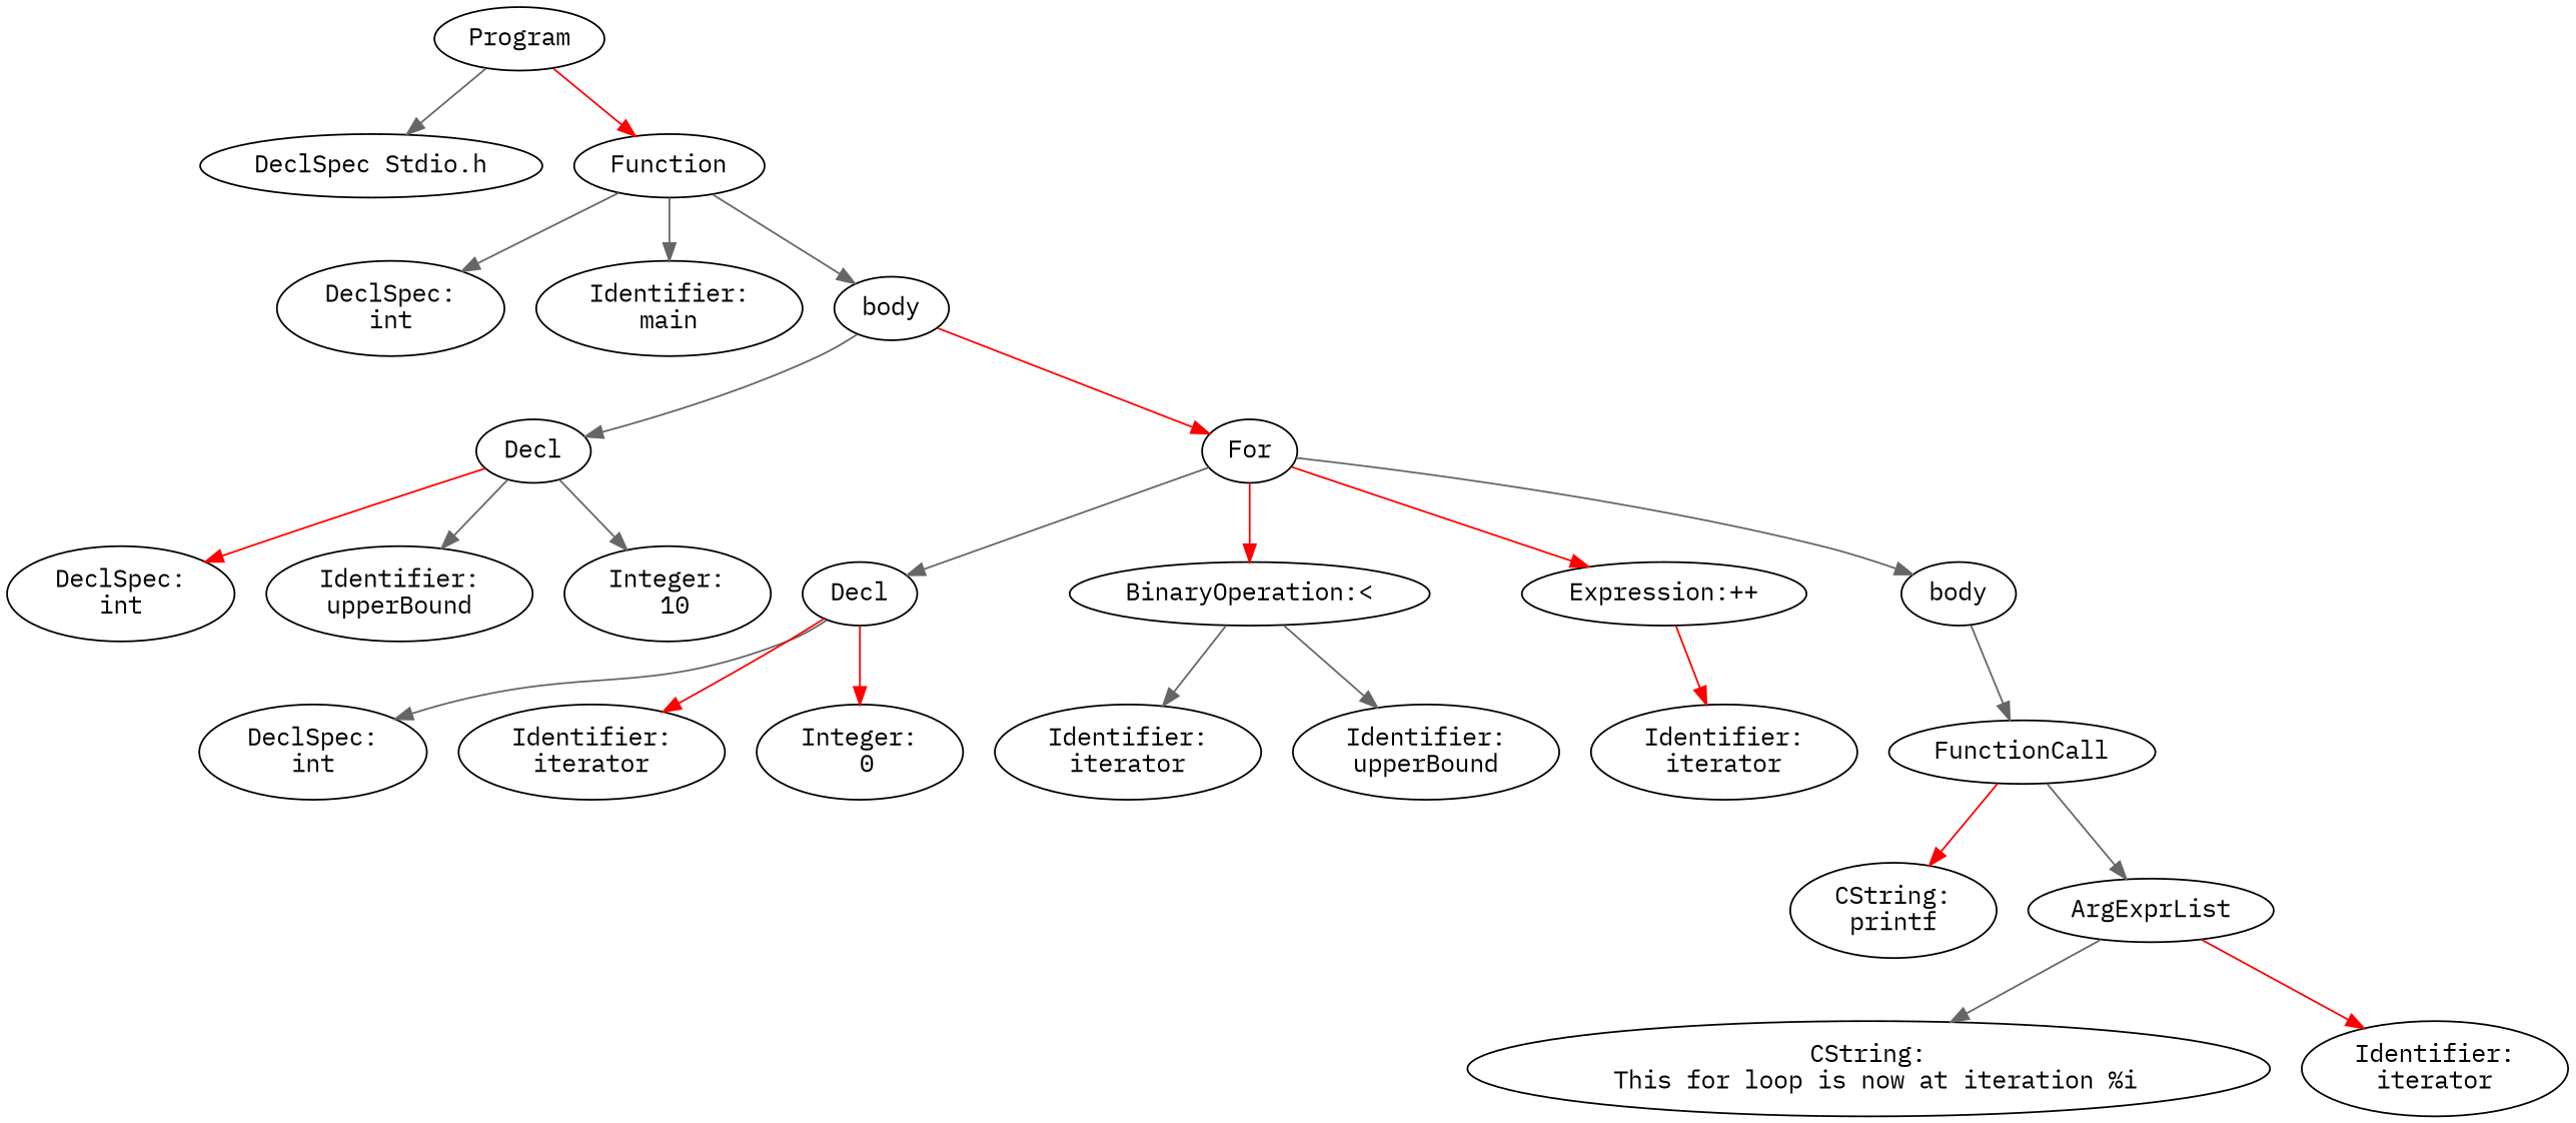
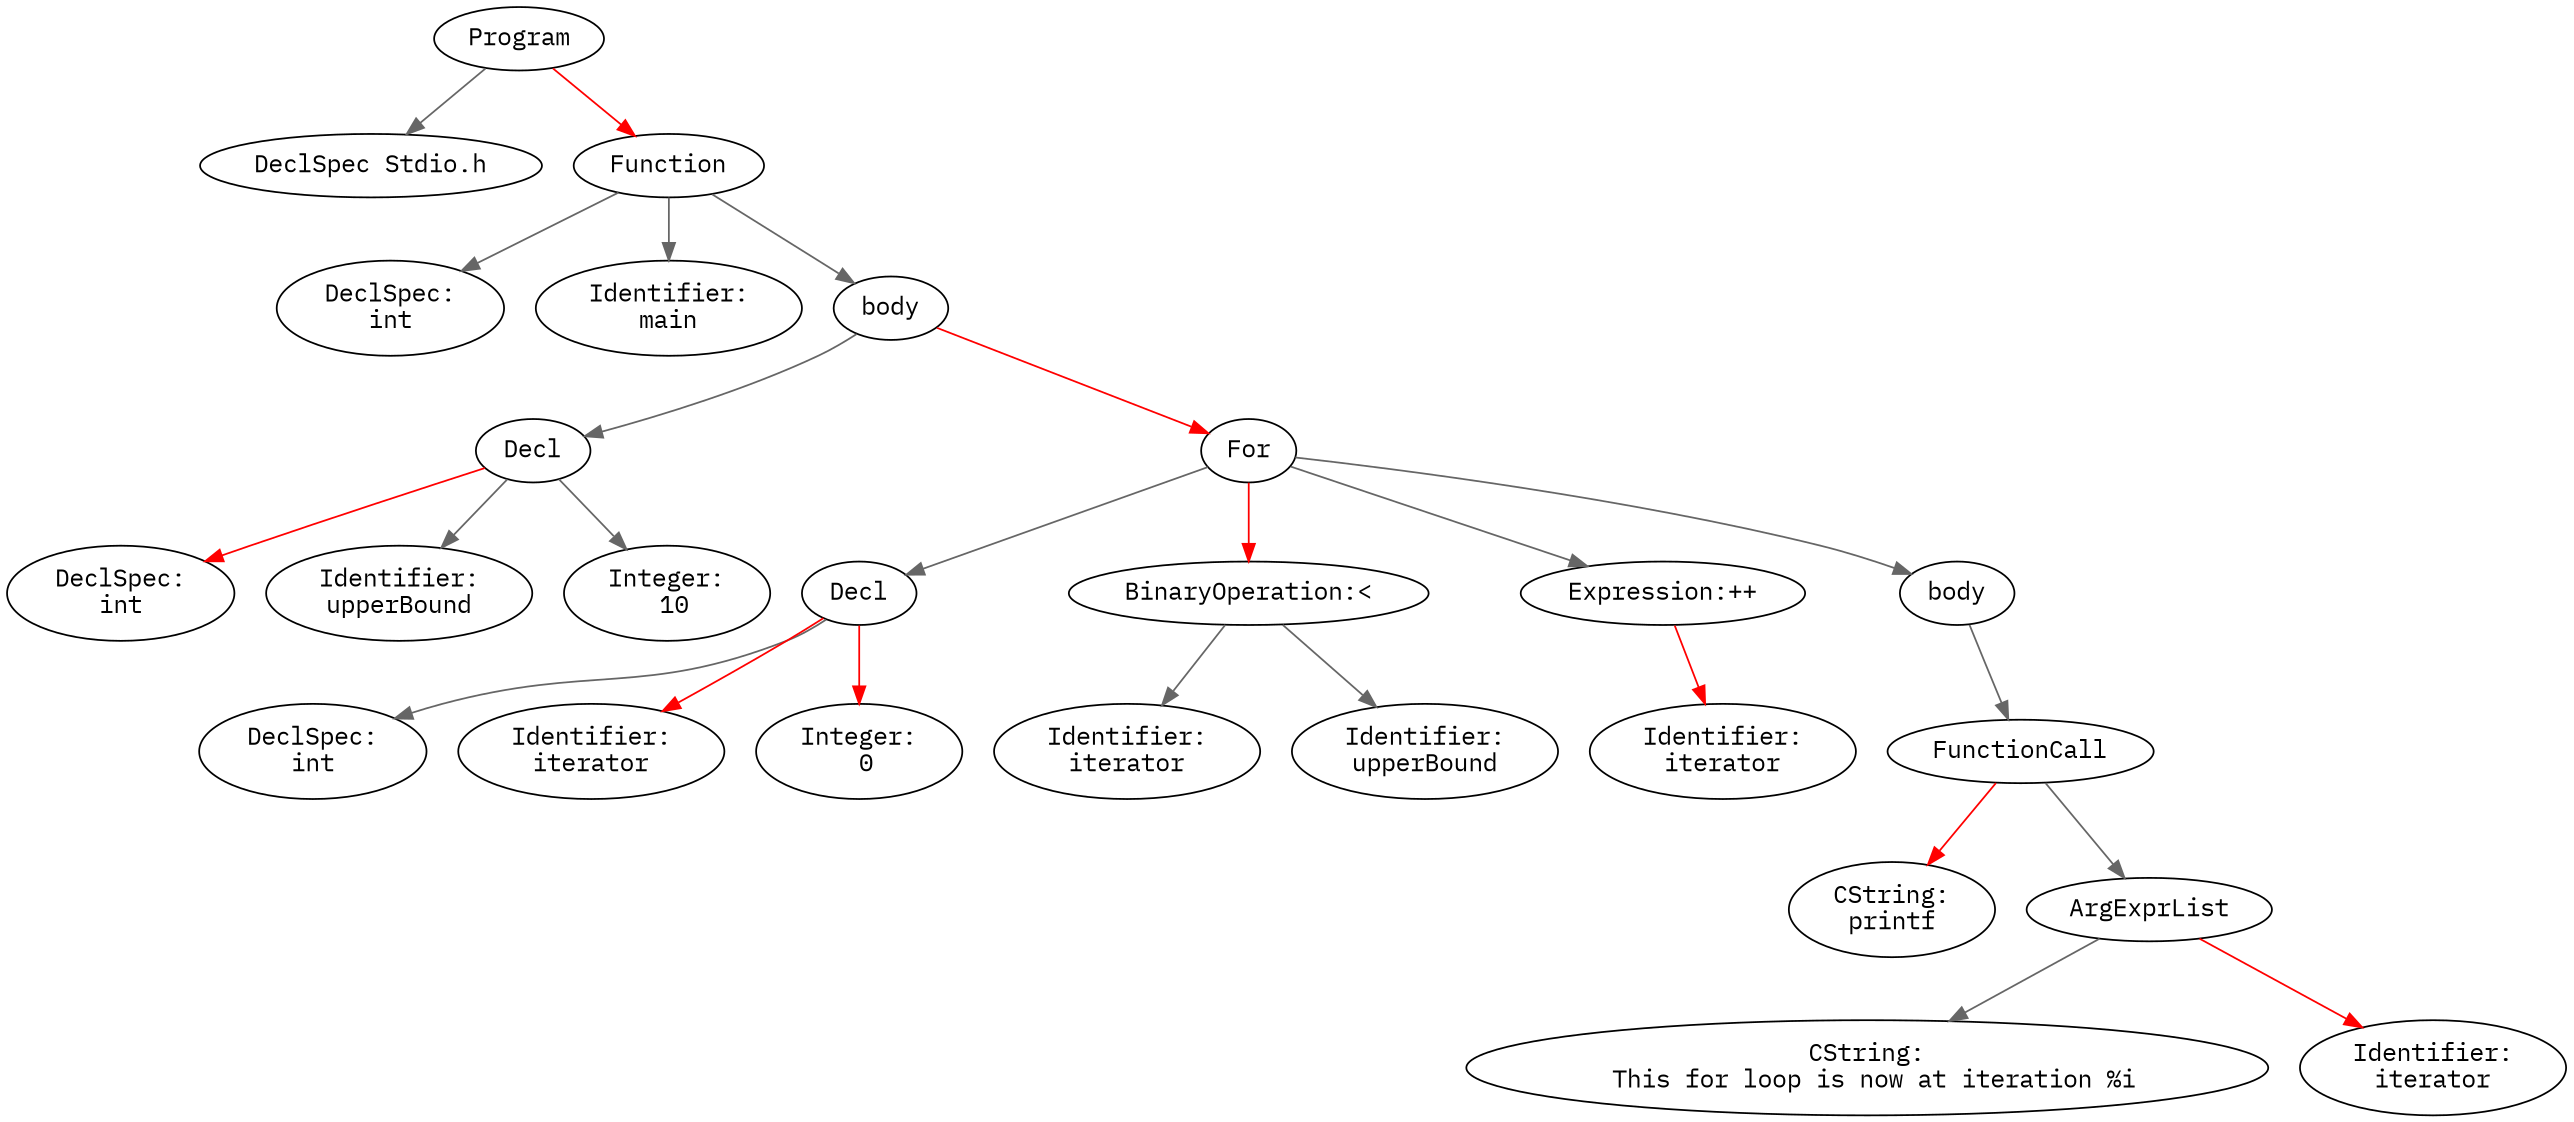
  digraph {
    fontname="IBM Plex Mono"
    node [fontname="IBM Plex Mono"]
    edge [color=gray40 fontname="IBM Plex Mono"]
    n1 [label=Program]
    n2 [label="DeclSpec Stdio.h"]
    n3 [label=Function]
    n4 [label="DeclSpec:\nint"]
    n5 [label="Identifier:\nmain"]
    n6 [label=body]
    n7 [label=Decl]
    n8 [label=For]
    n9 [label="DeclSpec:\nint"]
    n10 [label="Identifier:\nupperBound"]
    n11 [label="Integer:\n 10"]
    n12 [label=Decl]
    n13 [label="BinaryOperation:<"]
    n14 [label="Expression:++"]
    n15 [label=body]
    n16 [label="DeclSpec:\nint"]
    n17 [label="Identifier:\niterator"]
    n18 [label="Integer:\n 0"]
    n19 [label="Identifier:\niterator"]
    n20 [label="Identifier:\nupperBound"]
    n21 [label="Identifier:\niterator"]
    n22 [label=FunctionCall]
    n23 [label="CString:\nprintf"]
    n24 [label=ArgExprList]
    n25 [label="CString:\n This for loop is now at iteration %i\n"]
    n26 [label="Identifier:\niterator"]
    n1 -> n2
    n1 -> n3 [color=red]
    n3 -> n4
    n3 -> n5
    n3 -> n6
    n6 -> n7
    n6 -> n8 [color=red]
    n7 -> n9 [color=red]
    n7 -> n10
    n7 -> n11
    n8 -> n12
    n8 -> n13 [color=red]
-   n8 -> n14 [color=red]
+   n8 -> n14
    n8 -> n15
    n12 -> n16
    n12 -> n17 [color=red]
    n12 -> n18 [color=red]
    n13 -> n19
    n13 -> n20
    n14 -> n21 [color=red]
    n15 -> n22
    n22 -> n23 [color=red]
    n22 -> n24
    n24 -> n25
    n24 -> n26 [color=red]
  }
